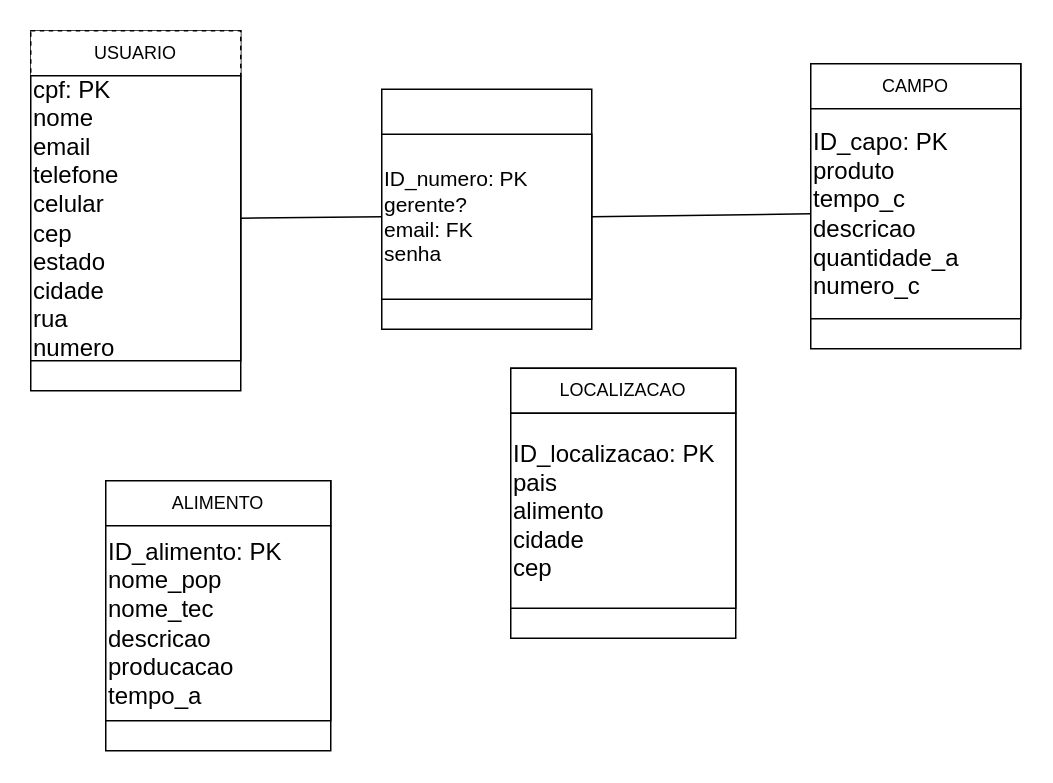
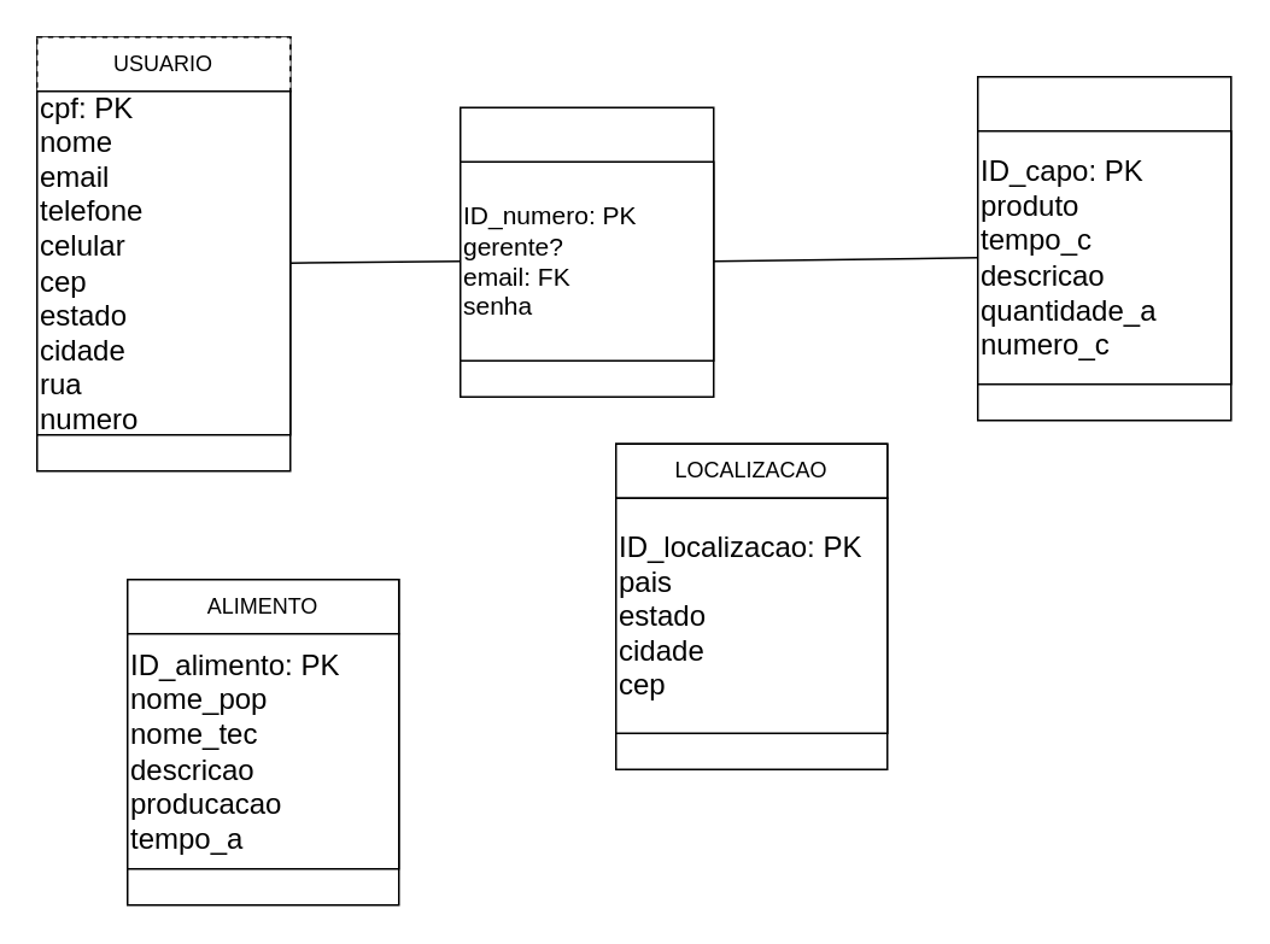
  <mxCell id="0" />
  <mxCell id="1" parent="0" />
  <mxCell id="2" value="" style="rounded=0;whiteSpace=wrap;html=1;" parent="1" vertex="1"><mxGeometry x="20" y="20" width="140" height="240" as="geometry" /></mxCell>
  <mxCell id="3" value="USUARIO" style="rounded=0;whiteSpace=wrap;html=1;dashed=1;" parent="1" vertex="1"><mxGeometry x="20" y="20" width="140" height="30" as="geometry" /></mxCell>
  <mxCell id="4" value="&lt;div&gt;&lt;span style=&quot;font-size: medium;&quot;&gt;cpf: PK&lt;/span&gt;&lt;font size=&quot;3&quot;&gt;&lt;br&gt;&lt;/font&gt;&lt;/div&gt;&lt;div&gt;&lt;div&gt;&lt;font size=&quot;3&quot;&gt;nome&lt;/font&gt;&lt;/div&gt;&lt;/div&gt;&lt;div&gt;&lt;font size=&quot;3&quot;&gt;email&lt;/font&gt;&lt;/div&gt;&lt;div&gt;&lt;span style=&quot;font-size: medium; background-color: initial;&quot;&gt;telefone&lt;/span&gt;&lt;br&gt;&lt;/div&gt;&lt;div&gt;&lt;font size=&quot;3&quot;&gt;celular&lt;/font&gt;&lt;/div&gt;&lt;div&gt;&lt;font size=&quot;3&quot;&gt;cep&lt;/font&gt;&lt;/div&gt;&lt;div&gt;&lt;font size=&quot;3&quot;&gt;estado&lt;/font&gt;&lt;/div&gt;&lt;div&gt;&lt;font size=&quot;3&quot;&gt;cidade&lt;/font&gt;&lt;/div&gt;&lt;div&gt;&lt;font size=&quot;3&quot;&gt;rua&lt;/font&gt;&lt;/div&gt;&lt;div&gt;&lt;font size=&quot;3&quot;&gt;numero&lt;/font&gt;&lt;/div&gt;" style="rounded=0;whiteSpace=wrap;html=1;align=left;" parent="1" vertex="1"><mxGeometry x="20" y="50" width="140" height="190" as="geometry" /></mxCell>
  <mxCell id="5" value="" style="rounded=0;whiteSpace=wrap;html=1;" parent="1" vertex="1"><mxGeometry x="254" y="59" width="140" height="160" as="geometry" /></mxCell>
  <mxCell id="6" value="&lt;span style=&quot;font-size: 14px;&quot;&gt;ID_numero: PK&lt;/span&gt;&lt;div&gt;&lt;span style=&quot;font-size: 14px;&quot;&gt;gerente?&lt;/span&gt;&lt;/div&gt;&lt;div&gt;&lt;span style=&quot;font-size: 14px;&quot;&gt;email: FK&lt;/span&gt;&lt;/div&gt;&lt;div&gt;&lt;span style=&quot;font-size: 14px;&quot;&gt;senha&lt;/span&gt;&lt;/div&gt;" style="rounded=0;whiteSpace=wrap;html=1;align=left;" parent="1" vertex="1"><mxGeometry x="254" y="89" width="140" height="110" as="geometry" /></mxCell>
  <mxCell id="7" value="" style="rounded=0;whiteSpace=wrap;html=1;" vertex="1" parent="1"><mxGeometry x="540" y="42" width="140" height="190" as="geometry" /></mxCell>
- <mxCell id="8" value="CAMPO" style="rounded=0;whiteSpace=wrap;html=1;" vertex="1" parent="1"><mxGeometry x="540" y="42" width="140" height="30" as="geometry" /></mxCell>
  <mxCell id="9" value="&lt;div&gt;&lt;font size=&quot;3&quot;&gt;ID_capo: PK&lt;/font&gt;&lt;/div&gt;&lt;div&gt;&lt;font size=&quot;3&quot;&gt;produto&lt;/font&gt;&lt;/div&gt;&lt;div&gt;&lt;font size=&quot;3&quot;&gt;tempo_c&lt;/font&gt;&lt;/div&gt;&lt;div&gt;&lt;font size=&quot;3&quot;&gt;descricao&lt;/font&gt;&lt;/div&gt;&lt;div&gt;&lt;font size=&quot;3&quot;&gt;quantidade_a&lt;/font&gt;&lt;/div&gt;&lt;div&gt;&lt;font size=&quot;3&quot;&gt;numero_c&lt;/font&gt;&lt;/div&gt;" style="rounded=0;whiteSpace=wrap;html=1;align=left;" vertex="1" parent="1"><mxGeometry x="540" y="72" width="140" height="140" as="geometry" /></mxCell>
  <mxCell id="10" value="" style="rounded=0;whiteSpace=wrap;html=1;" vertex="1" parent="1"><mxGeometry x="340" y="245" width="150" height="180" as="geometry" /></mxCell>
  <mxCell id="11" value="LOCALIZACAO" style="rounded=0;whiteSpace=wrap;html=1;" vertex="1" parent="1"><mxGeometry x="340" y="245" width="150" height="30" as="geometry" /></mxCell>
- <mxCell id="12" value="&lt;div&gt;&lt;font size=&quot;3&quot;&gt;ID_localizacao: PK&lt;/font&gt;&lt;/div&gt;&lt;div&gt;&lt;font size=&quot;3&quot;&gt;pais&lt;/font&gt;&lt;/div&gt;&lt;div&gt;&lt;font size=&quot;3&quot;&gt;alimento&lt;/font&gt;&lt;/div&gt;&lt;div&gt;&lt;font size=&quot;3&quot;&gt;cidade&lt;/font&gt;&lt;/div&gt;&lt;div&gt;&lt;font size=&quot;3&quot;&gt;cep&lt;/font&gt;&lt;/div&gt;" style="rounded=0;whiteSpace=wrap;html=1;align=left;" vertex="1" parent="1"><mxGeometry x="340" y="275" width="150" height="130" as="geometry" /></mxCell>
+ <mxCell id="12" value="&lt;div&gt;&lt;font size=&quot;3&quot;&gt;ID_localizacao: PK&lt;/font&gt;&lt;/div&gt;&lt;div&gt;&lt;font size=&quot;3&quot;&gt;pais&lt;/font&gt;&lt;/div&gt;&lt;div&gt;&lt;font size=&quot;3&quot;&gt;estado&lt;/font&gt;&lt;/div&gt;&lt;div&gt;&lt;font size=&quot;3&quot;&gt;cidade&lt;/font&gt;&lt;/div&gt;&lt;div&gt;&lt;font size=&quot;3&quot;&gt;cep&lt;/font&gt;&lt;/div&gt;" style="rounded=0;whiteSpace=wrap;html=1;align=left;" vertex="1" parent="1"><mxGeometry x="340" y="275" width="150" height="130" as="geometry" /></mxCell>
  <mxCell id="13" value="" style="rounded=0;whiteSpace=wrap;html=1;" vertex="1" parent="1"><mxGeometry x="70" y="320" width="150" height="180" as="geometry" /></mxCell>
  <mxCell id="14" value="ALIMENTO" style="rounded=0;whiteSpace=wrap;html=1;" vertex="1" parent="1"><mxGeometry x="70" y="320" width="150" height="30" as="geometry" /></mxCell>
  <mxCell id="15" value="&lt;div&gt;&lt;font size=&quot;3&quot;&gt;ID_alimento: PK&lt;/font&gt;&lt;/div&gt;&lt;div&gt;&lt;font size=&quot;3&quot;&gt;nome_pop&lt;/font&gt;&lt;/div&gt;&lt;div&gt;&lt;font size=&quot;3&quot;&gt;nome_tec&lt;/font&gt;&lt;/div&gt;&lt;div&gt;&lt;font size=&quot;3&quot;&gt;descricao&lt;/font&gt;&lt;/div&gt;&lt;div&gt;&lt;font size=&quot;3&quot;&gt;producacao&lt;/font&gt;&lt;/div&gt;&lt;div&gt;&lt;font size=&quot;3&quot;&gt;tempo_a&lt;/font&gt;&lt;/div&gt;" style="rounded=0;whiteSpace=wrap;html=1;align=left;" vertex="1" parent="1"><mxGeometry x="70" y="350" width="150" height="130" as="geometry" /></mxCell>
  <mxCell id="16" value="" style="endArrow=none;html=1;rounded=0;exitX=1;exitY=0.5;exitDx=0;exitDy=0;entryX=0;entryY=0.5;entryDx=0;entryDy=0;" edge="1" parent="1" source="4" target="6"><mxGeometry width="50" height="50" relative="1" as="geometry"><mxPoint x="200" y="70" as="sourcePoint" /><mxPoint x="250" y="20" as="targetPoint" /></mxGeometry></mxCell>
  <mxCell id="17" value="" style="endArrow=none;html=1;rounded=0;exitX=1;exitY=0.5;exitDx=0;exitDy=0;entryX=0;entryY=0.5;entryDx=0;entryDy=0;" edge="1" parent="1" source="6" target="9"><mxGeometry width="50" height="50" relative="1" as="geometry"><mxPoint x="440" y="150" as="sourcePoint" /><mxPoint x="490" y="100" as="targetPoint" /></mxGeometry></mxCell>
